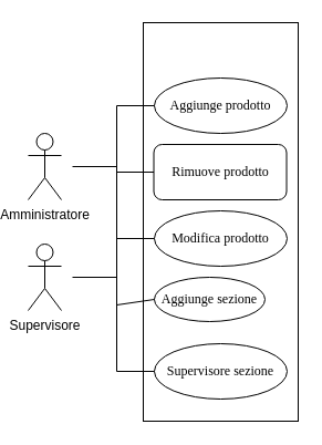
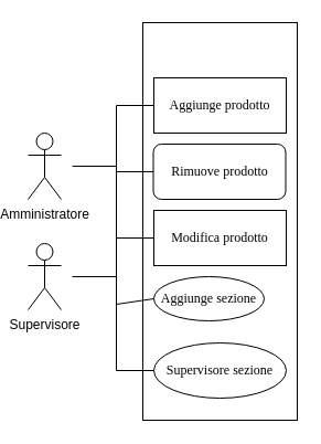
  <mxCell id="0" />
  <mxCell id="1" parent="0" />
  <mxCell id="2" value="" style="rounded=0;whiteSpace=wrap;html=1;fontFamily=Verdana;" parent="1" vertex="1"><mxGeometry x="124" y="20" width="140" height="360" as="geometry" /></mxCell>
- <mxCell id="3" value="Aggiunge prodotto" style="ellipse;whiteSpace=wrap;html=1;fontFamily=Verdana;" parent="1" vertex="1"><mxGeometry x="134" y="70" width="120" height="50" as="geometry" /></mxCell>
+ <mxCell id="3" value="Aggiunge prodotto" style="whiteSpace=wrap;html=1;fontFamily=Verdana;rounded=0;" parent="1" vertex="1"><mxGeometry x="134" y="70" width="120" height="50" as="geometry" /></mxCell>
  <mxCell id="4" value="Rimuove prodotto" style="whiteSpace=wrap;html=1;fontFamily=Verdana;rounded=1;" parent="1" vertex="1"><mxGeometry x="133.5" y="130" width="120" height="50" as="geometry" /></mxCell>
  <mxCell id="5" value="Amministratore" style="shape=umlActor;verticalLabelPosition=bottom;verticalAlign=top;html=1;outlineConnect=0;" parent="1" vertex="1"><mxGeometry x="20" y="120" width="30" height="60" as="geometry" /></mxCell>
  <mxCell id="6" value="Supervisore" style="shape=umlActor;verticalLabelPosition=bottom;verticalAlign=top;html=1;outlineConnect=0;" parent="1" vertex="1"><mxGeometry x="20" y="220" width="30" height="60" as="geometry" /></mxCell>
  <mxCell id="7" value="Aggiunge sezione" style="ellipse;whiteSpace=wrap;html=1;fontFamily=Verdana;" vertex="1" parent="1"><mxGeometry x="134" y="250" width="100" height="40" as="geometry" /></mxCell>
  <mxCell id="8" value="Supervisore sezione" style="ellipse;whiteSpace=wrap;html=1;fontFamily=Verdana;" vertex="1" parent="1"><mxGeometry x="134" y="310" width="120" height="50" as="geometry" /></mxCell>
- <mxCell id="9" value="Modifica prodotto" style="ellipse;whiteSpace=wrap;html=1;fontFamily=Verdana;" vertex="1" parent="1"><mxGeometry x="134" y="190" width="120" height="50" as="geometry" /></mxCell>
+ <mxCell id="9" value="Modifica prodotto" style="whiteSpace=wrap;html=1;fontFamily=Verdana;rounded=0;" vertex="1" parent="1"><mxGeometry x="134" y="190" width="120" height="50" as="geometry" /></mxCell>
  <mxCell id="10" value="" style="endArrow=none;html=1;rounded=0;" edge="1" parent="1"><mxGeometry width="50" height="50" relative="1" as="geometry"><mxPoint x="100" y="335" as="sourcePoint" /><mxPoint x="100" y="95" as="targetPoint" /></mxGeometry></mxCell>
  <mxCell id="11" value="" style="endArrow=none;html=1;rounded=0;" edge="1" parent="1"><mxGeometry width="50" height="50" relative="1" as="geometry"><mxPoint x="60" y="150" as="sourcePoint" /><mxPoint x="100" y="150" as="targetPoint" /></mxGeometry></mxCell>
  <mxCell id="12" value="" style="endArrow=none;html=1;rounded=0;" edge="1" parent="1"><mxGeometry width="50" height="50" relative="1" as="geometry"><mxPoint x="60" y="250" as="sourcePoint" /><mxPoint x="100" y="250" as="targetPoint" /></mxGeometry></mxCell>
  <mxCell id="13" value="" style="endArrow=none;html=1;rounded=0;entryX=0;entryY=0.5;entryDx=0;entryDy=0;" edge="1" parent="1" target="3"><mxGeometry width="50" height="50" relative="1" as="geometry"><mxPoint x="100" y="95" as="sourcePoint" /><mxPoint x="220" y="250" as="targetPoint" /></mxGeometry></mxCell>
  <mxCell id="14" value="" style="endArrow=none;html=1;rounded=0;entryX=0;entryY=0.5;entryDx=0;entryDy=0;" edge="1" parent="1" target="4"><mxGeometry width="50" height="50" relative="1" as="geometry"><mxPoint x="100" y="155" as="sourcePoint" /><mxPoint x="220" y="250" as="targetPoint" /></mxGeometry></mxCell>
  <mxCell id="15" value="" style="endArrow=none;html=1;rounded=0;entryX=0;entryY=0.5;entryDx=0;entryDy=0;" edge="1" parent="1" target="9"><mxGeometry width="50" height="50" relative="1" as="geometry"><mxPoint x="100" y="215" as="sourcePoint" /><mxPoint x="220" y="250" as="targetPoint" /></mxGeometry></mxCell>
  <mxCell id="16" value="" style="endArrow=none;html=1;rounded=0;entryX=0;entryY=0.5;entryDx=0;entryDy=0;" edge="1" parent="1" target="7"><mxGeometry width="50" height="50" relative="1" as="geometry"><mxPoint x="100" y="275" as="sourcePoint" /><mxPoint x="220" y="250" as="targetPoint" /></mxGeometry></mxCell>
  <mxCell id="17" value="" style="endArrow=none;html=1;rounded=0;entryX=0;entryY=0.5;entryDx=0;entryDy=0;" edge="1" parent="1" target="8"><mxGeometry width="50" height="50" relative="1" as="geometry"><mxPoint x="100" y="335" as="sourcePoint" /><mxPoint x="220" y="250" as="targetPoint" /></mxGeometry></mxCell>
